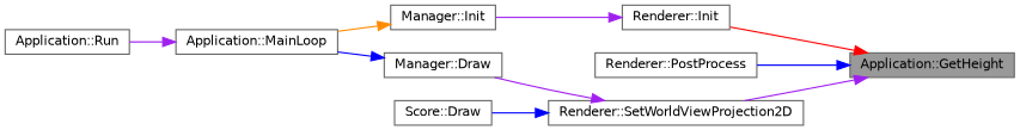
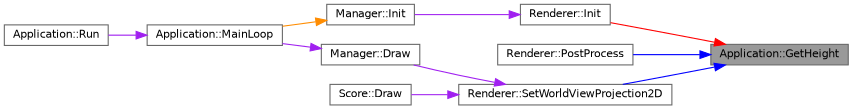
  digraph {
    rankdir=RL
    node [color=grey40 fillcolor=white fontname=Helvetica fontsize=10 shape=box style=filled]
    edge [color=purple dir=back fontname=Helvetica fontsize=10 labelfontname=Helvetica labelfontsize=10 style=solid]
    n1 [color=gray40 fillcolor=grey60 fontcolor=black height=0.2 label="Application::GetHeight" width=0.4]
    n2 [height=0.2 label="Renderer::Init" width=0.4]
    n3 [height=0.2 label="Renderer::PostProcess" width=0.4]
    n4 [height=0.2 label="Renderer::SetWorldViewProjection2D" width=0.4]
    n5 [height=0.2 label="Manager::Init" width=0.4]
    n6 [height=0.2 label="Manager::Draw" width=0.4]
    n7 [height=0.2 label="Score::Draw" width=0.4]
    n8 [height=0.2 label="Application::MainLoop" width=0.4]
    n9 [height=0.2 label="Application::Run" width=0.4]
    n1 -> n2 [color=red]
    n1 -> n3 [color=blue]
-   n1 -> n4
+   n1 -> n4 [color=blue]
    n2 -> n5
    n4 -> n6
-   n4 -> n7 [color=blue]
+   n4 -> n7
    n5 -> n8 [color=darkorange]
-   n6 -> n8 [color=blue]
+   n6 -> n8
    n8 -> n9
  }
